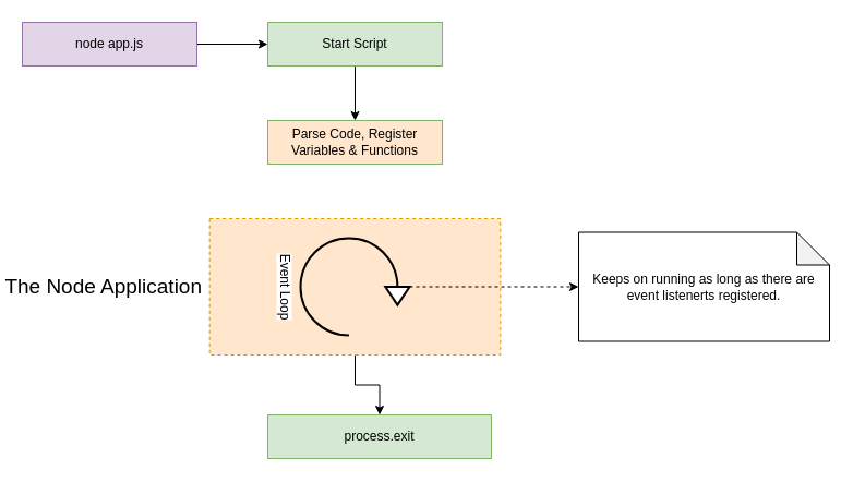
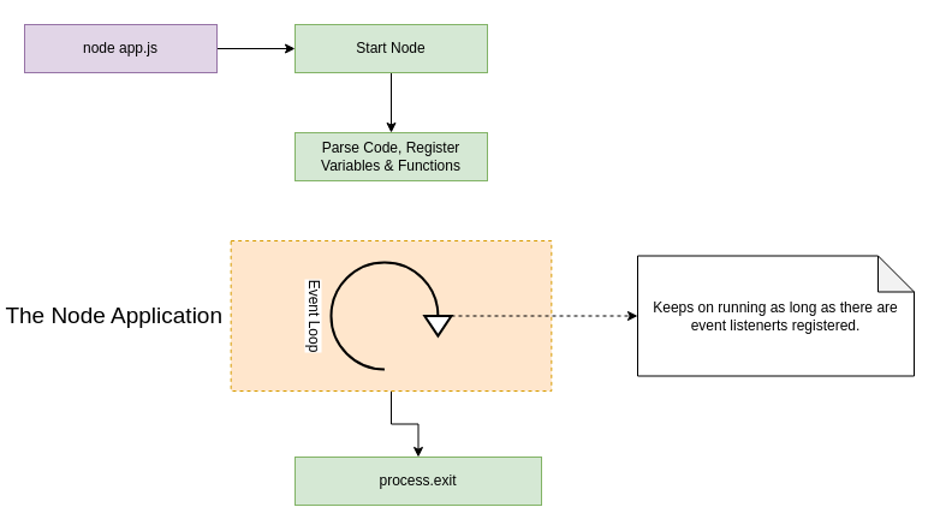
  <mxCell id="0" />
  <mxCell id="1" parent="0" />
  <mxCell id="2" style="edgeStyle=orthogonalEdgeStyle;rounded=0;orthogonalLoop=1;jettySize=auto;html=1;" edge="1" parent="1" source="3" target="12"><mxGeometry relative="1" as="geometry" /></mxCell>
  <mxCell id="3" value="The Node Application" style="rounded=0;whiteSpace=wrap;html=1;fillColor=#ffe6cc;strokeColor=#d79b00;dashed=1;labelPosition=left;verticalLabelPosition=middle;align=right;verticalAlign=middle;fontSize=19;spacingRight=5;" vertex="1" parent="1"><mxGeometry x="191.67" y="200" width="266.67" height="125" as="geometry" /></mxCell>
  <mxCell id="4" style="edgeStyle=orthogonalEdgeStyle;rounded=0;orthogonalLoop=1;jettySize=auto;html=1;" edge="1" parent="1" source="5" target="7"><mxGeometry relative="1" as="geometry" /></mxCell>
  <mxCell id="5" value="node app.js" style="rounded=0;whiteSpace=wrap;html=1;fillColor=#e1d5e7;strokeColor=#9673a6;" vertex="1" parent="1"><mxGeometry x="20" y="20" width="160" height="40" as="geometry" /></mxCell>
  <mxCell id="6" style="edgeStyle=orthogonalEdgeStyle;rounded=0;orthogonalLoop=1;jettySize=auto;html=1;" edge="1" parent="1" source="7" target="8"><mxGeometry relative="1" as="geometry" /></mxCell>
- <mxCell id="7" value="Start Script" style="rounded=0;whiteSpace=wrap;html=1;fillColor=#d5e8d4;strokeColor=#82b366;" vertex="1" parent="1"><mxGeometry x="245.01" y="20" width="160" height="40" as="geometry" /></mxCell>
- <mxCell id="8" value="Parse Code, Register Variables &amp;amp; Functions" style="rounded=0;whiteSpace=wrap;html=1;fillColor=#ffe6cc;strokeColor=#82b366;" vertex="1" parent="1"><mxGeometry x="245" y="110" width="160" height="40" as="geometry" /></mxCell>
+ <mxCell id="7" value="Start Node" style="rounded=0;whiteSpace=wrap;html=1;fillColor=#d5e8d4;strokeColor=#82b366;" vertex="1" parent="1"><mxGeometry x="245.01" y="20" width="160" height="40" as="geometry" /></mxCell>
+ <mxCell id="8" value="Parse Code, Register Variables &amp;amp; Functions" style="rounded=0;whiteSpace=wrap;html=1;fillColor=#d5e8d4;strokeColor=#82b366;" vertex="1" parent="1"><mxGeometry x="245" y="110" width="160" height="40" as="geometry" /></mxCell>
  <mxCell id="9" style="edgeStyle=orthogonalEdgeStyle;rounded=0;orthogonalLoop=1;jettySize=auto;html=1;dashed=1;" edge="1" parent="1" source="10" target="11"><mxGeometry relative="1" as="geometry" /></mxCell>
  <mxCell id="10" value="Event Loop" style="html=1;verticalLabelPosition=bottom;align=center;labelBackgroundColor=#ffffff;verticalAlign=top;strokeWidth=2;strokeColor=#000000;shadow=0;dashed=0;shape=mxgraph.ios7.icons.reload;rotation=90;" vertex="1" parent="1"><mxGeometry x="280.56" y="212.5" width="88.89" height="100" as="geometry" /></mxCell>
  <mxCell id="11" value="Keeps on running as long as there are event listenerts registered." style="shape=note;whiteSpace=wrap;html=1;backgroundOutline=1;darkOpacity=0.05;" vertex="1" parent="1"><mxGeometry x="530" y="212.5" width="230" height="100" as="geometry" /></mxCell>
  <mxCell id="12" value="process.exit" style="rounded=0;whiteSpace=wrap;html=1;fillColor=#d5e8d4;strokeColor=#82b366;" vertex="1" parent="1"><mxGeometry x="245" y="380" width="205" height="40" as="geometry" /></mxCell>
